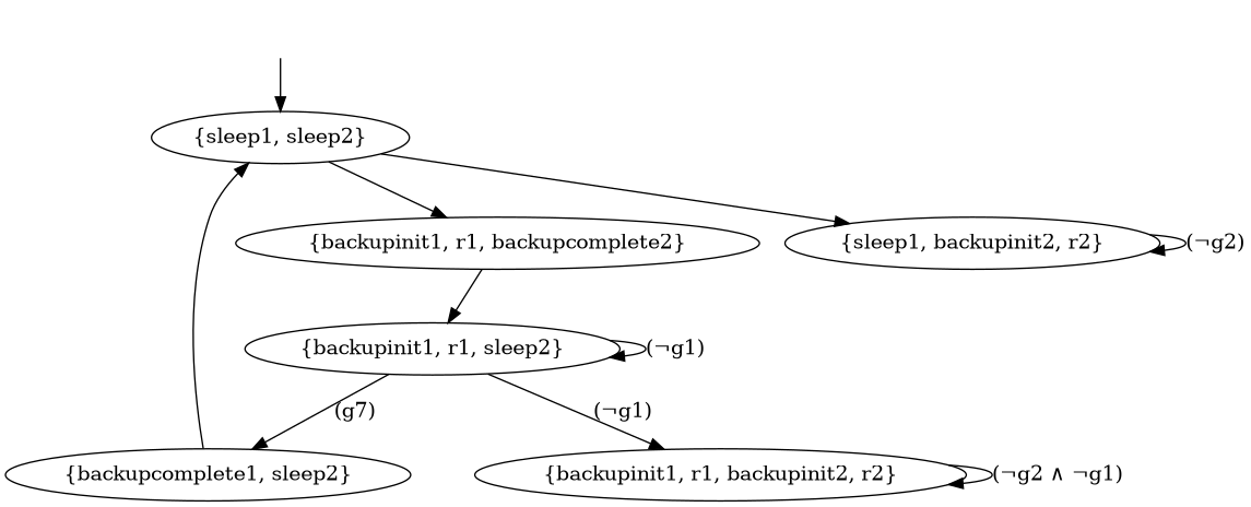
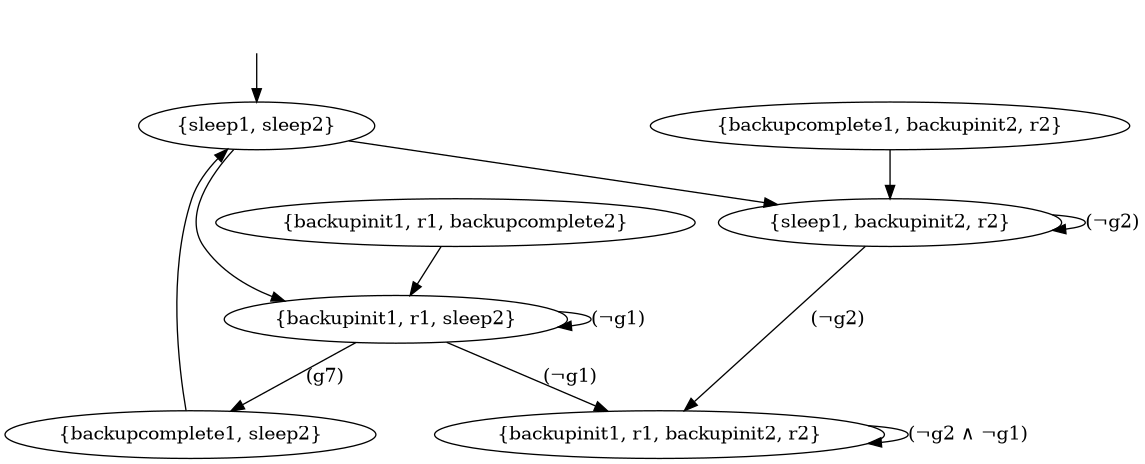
  digraph {
    _init [style=invis]
    n2 [label="{sleep1, sleep2}"]
    n3 [label="{backupinit1, r1, sleep2}"]
    n4 [label="{sleep1, backupinit2, r2}"]
    n5 [label="{backupcomplete1, sleep2}"]
    n6 [label="{backupinit1, r1, backupinit2, r2}"]
    n7 [label="{backupinit1, r1, backupcomplete2}"]
+   n8 [label="{backupcomplete1, backupinit2, r2}"]
    _init -> n2
-   n2 -> n7
+   n2 -> n3
    n2 -> n4
    n3 -> n3 [label="(¬g1)"]
    n3 -> n5 [label="(g7)"]
    n3 -> n6 [label="(¬g1)"]
    n4 -> n4 [label="(¬g2)"]
+   n4 -> n6 [label="(¬g2)"]
    n5 -> n2
    n6 -> n6 [label="(¬g2 ∧ ¬g1)"]
    n7 -> n3
+   n8 -> n4
  }
